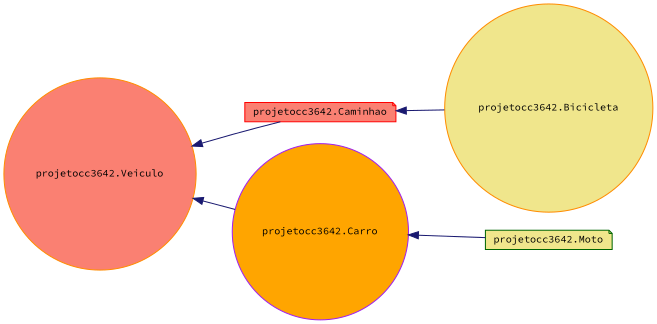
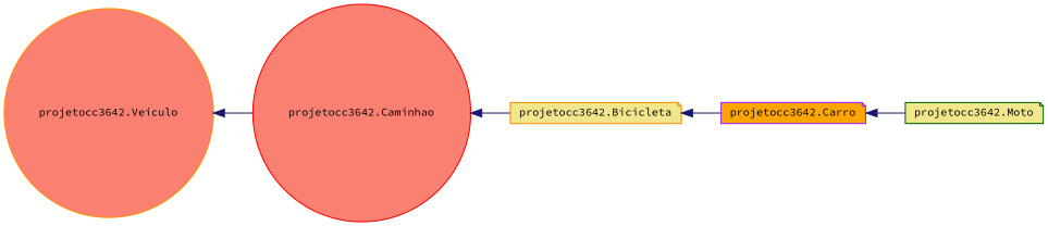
  digraph {
    fontname="Source Code Pro"
    rankdir=LR
    node [color=darkorange fillcolor=salmon fontname="Source Code Pro" fontsize=10 shape=circle style=filled]
    edge [color=midnightblue dir=back fontname="Source Code Pro" fontsize=10 labelfontname=Helvetica labelfontsize=10 style=solid]
    n1 [fontcolor=black height=0.2 label="projetocc3642.Veiculo" width=0.4]
-   n2 [color=red height=0.2 label="projetocc3642.Caminhao" shape=note width=0.4]
-   n3 [color=purple fillcolor=orange height=0.2 label="projetocc3642.Carro" width=0.4]
-   n4 [fillcolor=khaki height=0.2 label="projetocc3642.Bicicleta" width=0.4]
+   n2 [color=red height=0.2 label="projetocc3642.Caminhao" width=0.4]
+   n3 [color=purple fillcolor=orange height=0.2 label="projetocc3642.Carro" shape=note width=0.4]
+   n4 [fillcolor=khaki height=0.2 label="projetocc3642.Bicicleta" shape=note width=0.4]
    n5 [color=darkgreen fillcolor=khaki height=0.2 label="projetocc3642.Moto" shape=note width=0.4]
    n1 -> n2
-   n1 -> n3
+   n4 -> n3
    n2 -> n4
    n3 -> n5
  }
